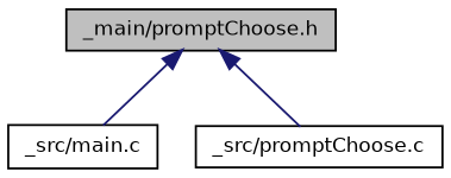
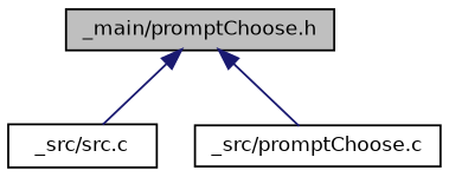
  digraph {
    node [color=black fillcolor=white fontname=Helvetica fontsize=10 shape=record style=filled]
    edge [color=midnightblue dir=back fontname=Helvetica fontsize=10 labelfontname=Helvetica labelfontsize=10 style=solid]
    n1 [fillcolor=grey75 fontcolor=black height=0.2 label="_main/promptChoose.h" width=0.4]
-   n2 [height=0.2 label="_src/main.c" width=0.4]
+   n2 [height=0.2 label="_src/src.c" width=0.4]
    n3 [height=0.2 label="_src/promptChoose.c" width=0.4]
    n1 -> n2
    n1 -> n3
  }
